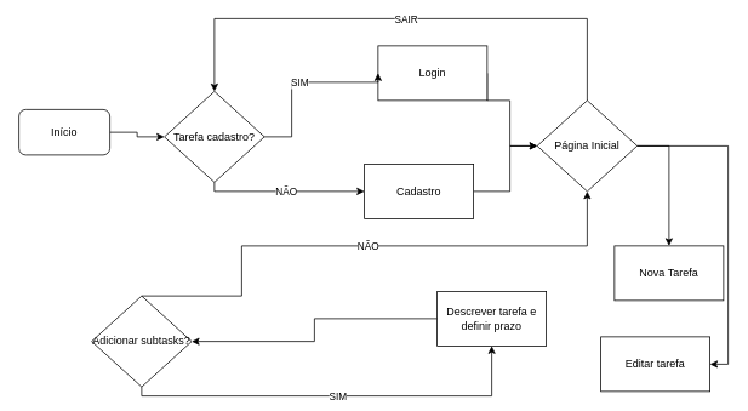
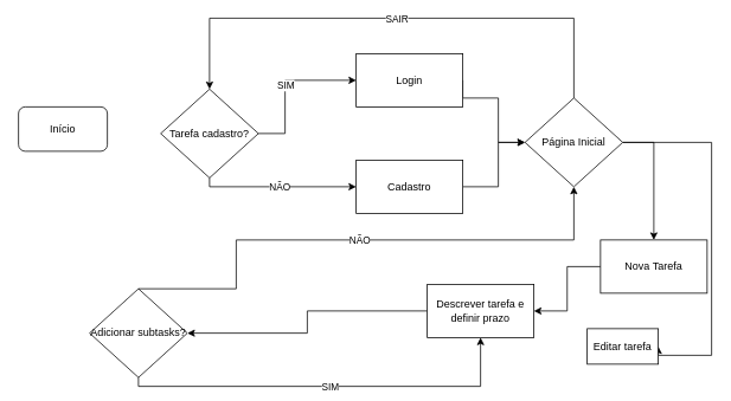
  <mxCell id="0" />
  <mxCell id="1" parent="0" />
  <mxCell id="2" style="edgeStyle=orthogonalEdgeStyle;rounded=0;orthogonalLoop=1;jettySize=auto;html=1;entryX=0.5;entryY=0;entryDx=0;entryDy=0;exitX=1;exitY=0.5;exitDx=0;exitDy=0;" edge="1" parent="1" source="24" target="8"><mxGeometry relative="1" as="geometry"><mxPoint x="710" y="160" as="sourcePoint" /></mxGeometry></mxCell>
  <mxCell id="3" style="edgeStyle=orthogonalEdgeStyle;rounded=0;orthogonalLoop=1;jettySize=auto;html=1;exitX=1;exitY=0.5;exitDx=0;exitDy=0;" edge="1" parent="1" source="4"><mxGeometry relative="1" as="geometry"><mxPoint x="590" y="160" as="targetPoint" /><Array as="points"><mxPoint x="560" y="110" /><mxPoint x="560" y="160" /></Array></mxGeometry></mxCell>
- <mxCell id="4" value="Login" style="rounded=0;whiteSpace=wrap;html=1;" parent="1" vertex="1"><mxGeometry x="415" y="50" width="120" height="60" as="geometry" /></mxCell>
+ <mxCell id="4" value="Login" style="rounded=0;whiteSpace=wrap;html=1;" parent="1" vertex="1"><mxGeometry x="400" y="60" width="120" height="60" as="geometry" /></mxCell>
  <mxCell id="5" style="edgeStyle=orthogonalEdgeStyle;rounded=0;orthogonalLoop=1;jettySize=auto;html=1;exitX=1;exitY=0.5;exitDx=0;exitDy=0;entryX=0;entryY=0.5;entryDx=0;entryDy=0;" edge="1" parent="1" source="6"><mxGeometry relative="1" as="geometry"><mxPoint x="590" y="160" as="targetPoint" /><Array as="points"><mxPoint x="560" y="210" /><mxPoint x="560" y="160" /></Array></mxGeometry></mxCell>
  <mxCell id="6" value="Cadastro" style="rounded=0;whiteSpace=wrap;html=1;" parent="1" vertex="1"><mxGeometry x="400" y="180" width="120" height="60" as="geometry" /></mxCell>
+ <mxCell id="7" style="edgeStyle=orthogonalEdgeStyle;rounded=0;orthogonalLoop=1;jettySize=auto;html=1;entryX=1;entryY=0.5;entryDx=0;entryDy=0;" edge="1" parent="1" source="8" target="17"><mxGeometry relative="1" as="geometry" /></mxCell>
  <mxCell id="8" value="Nova Tarefa" style="rounded=0;whiteSpace=wrap;html=1;" parent="1" vertex="1"><mxGeometry x="675" y="270" width="120" height="60" as="geometry" /></mxCell>
- <mxCell id="9" style="edgeStyle=orthogonalEdgeStyle;rounded=0;orthogonalLoop=1;jettySize=auto;html=1;entryX=0;entryY=0.5;entryDx=0;entryDy=0;" edge="1" parent="1" source="10" target="11"><mxGeometry relative="1" as="geometry" /></mxCell>
  <mxCell id="10" value="Início" style="rounded=1;whiteSpace=wrap;html=1;" vertex="1" parent="1"><mxGeometry x="20" y="120" width="100" height="50" as="geometry" /></mxCell>
  <mxCell id="11" value="Tarefa cadastro?" style="rhombus;whiteSpace=wrap;html=1;" vertex="1" parent="1"><mxGeometry x="180" y="100" width="110" height="100" as="geometry" /></mxCell>
  <mxCell id="12" value="" style="endArrow=classic;html=1;rounded=0;edgeStyle=orthogonalEdgeStyle;entryX=0;entryY=0.5;entryDx=0;entryDy=0;exitX=1;exitY=0.5;exitDx=0;exitDy=0;" edge="1" parent="1" source="11" target="4"><mxGeometry relative="1" as="geometry"><mxPoint x="300" y="110" as="sourcePoint" /><mxPoint x="400" y="110" as="targetPoint" /><Array as="points"><mxPoint x="320" y="150" /><mxPoint x="320" y="90" /></Array></mxGeometry></mxCell>
  <mxCell id="13" value="SIM" style="edgeLabel;resizable=0;html=1;align=center;verticalAlign=middle;" connectable="0" vertex="1" parent="12"><mxGeometry relative="1" as="geometry" /></mxCell>
  <mxCell id="14" value="" style="endArrow=classic;html=1;rounded=0;exitX=0.5;exitY=1;exitDx=0;exitDy=0;edgeStyle=orthogonalEdgeStyle;" edge="1" parent="1" source="11"><mxGeometry relative="1" as="geometry"><mxPoint x="290" y="210" as="sourcePoint" /><mxPoint x="400" y="210" as="targetPoint" /><Array as="points"><mxPoint x="235" y="210" /></Array></mxGeometry></mxCell>
  <mxCell id="15" value="NÃO" style="edgeLabel;resizable=0;html=1;align=center;verticalAlign=middle;" connectable="0" vertex="1" parent="14"><mxGeometry relative="1" as="geometry" /></mxCell>
  <mxCell id="16" style="edgeStyle=orthogonalEdgeStyle;rounded=0;orthogonalLoop=1;jettySize=auto;html=1;entryX=1;entryY=0.5;entryDx=0;entryDy=0;" edge="1" parent="1" source="17" target="18"><mxGeometry relative="1" as="geometry"><mxPoint x="340" y="300" as="targetPoint" /></mxGeometry></mxCell>
  <mxCell id="17" value="Descrever tarefa e definir prazo" style="rounded=0;whiteSpace=wrap;html=1;" vertex="1" parent="1"><mxGeometry x="480" y="320" width="120" height="60" as="geometry" /></mxCell>
  <mxCell id="18" value="Adicionar subtasks?" style="rhombus;whiteSpace=wrap;html=1;" vertex="1" parent="1"><mxGeometry x="100" y="325" width="110" height="100" as="geometry" /></mxCell>
  <mxCell id="19" value="" style="endArrow=classic;html=1;rounded=0;exitX=0.5;exitY=1;exitDx=0;exitDy=0;entryX=0.5;entryY=1;entryDx=0;entryDy=0;edgeStyle=orthogonalEdgeStyle;" edge="1" parent="1" source="18" target="17"><mxGeometry relative="1" as="geometry"><mxPoint x="314" y="350" as="sourcePoint" /><mxPoint x="414" y="350" as="targetPoint" /></mxGeometry></mxCell>
  <mxCell id="20" value="SIM" style="edgeLabel;resizable=0;html=1;align=center;verticalAlign=middle;" connectable="0" vertex="1" parent="19"><mxGeometry relative="1" as="geometry" /></mxCell>
  <mxCell id="21" value="" style="endArrow=classic;html=1;rounded=0;edgeStyle=orthogonalEdgeStyle;exitX=0.5;exitY=0;exitDx=0;exitDy=0;entryX=0.5;entryY=1;entryDx=0;entryDy=0;" edge="1" parent="1" source="18" target="24"><mxGeometry relative="1" as="geometry"><mxPoint x="230" y="299.5" as="sourcePoint" /><mxPoint x="650" y="200" as="targetPoint" /><Array as="points"><mxPoint x="265" y="270" /><mxPoint x="645" y="270" /></Array></mxGeometry></mxCell>
  <mxCell id="22" value="NÃO" style="edgeLabel;resizable=0;html=1;align=center;verticalAlign=middle;" connectable="0" vertex="1" parent="21"><mxGeometry relative="1" as="geometry" /></mxCell>
  <mxCell id="23" style="edgeStyle=orthogonalEdgeStyle;rounded=0;orthogonalLoop=1;jettySize=auto;html=1;entryX=1;entryY=0.5;entryDx=0;entryDy=0;" edge="1" parent="1" source="24" target="27"><mxGeometry relative="1" as="geometry"><Array as="points"><mxPoint x="800" y="160" /><mxPoint x="800" y="400" /></Array></mxGeometry></mxCell>
  <mxCell id="24" value="Página Inicial" style="rhombus;whiteSpace=wrap;html=1;" vertex="1" parent="1"><mxGeometry x="590" y="110" width="110" height="100" as="geometry" /></mxCell>
  <mxCell id="25" value="" style="endArrow=classic;html=1;rounded=0;exitX=0.5;exitY=0;exitDx=0;exitDy=0;edgeStyle=orthogonalEdgeStyle;entryX=0.5;entryY=0;entryDx=0;entryDy=0;" edge="1" parent="1" source="24" target="11"><mxGeometry relative="1" as="geometry"><mxPoint x="640" y="70" as="sourcePoint" /><mxPoint x="740" y="70" as="targetPoint" /><Array as="points"><mxPoint x="645" y="20" /><mxPoint x="235" y="20" /></Array></mxGeometry></mxCell>
  <mxCell id="26" value="SAIR" style="edgeLabel;resizable=0;html=1;align=center;verticalAlign=middle;" connectable="0" vertex="1" parent="25"><mxGeometry relative="1" as="geometry" /></mxCell>
- <mxCell id="27" value="Editar tarefa" style="rounded=0;whiteSpace=wrap;html=1;" vertex="1" parent="1"><mxGeometry x="660" y="370" width="120" height="60" as="geometry" /></mxCell>
+ <mxCell id="27" value="Editar tarefa" style="rounded=0;whiteSpace=wrap;html=1;" vertex="1" parent="1"><mxGeometry x="660" y="370" width="80" height="40" as="geometry" /></mxCell>
